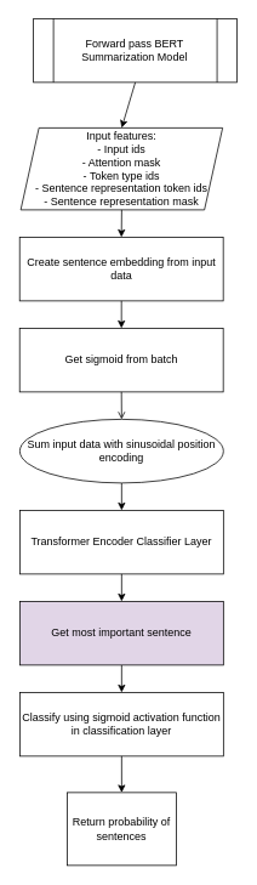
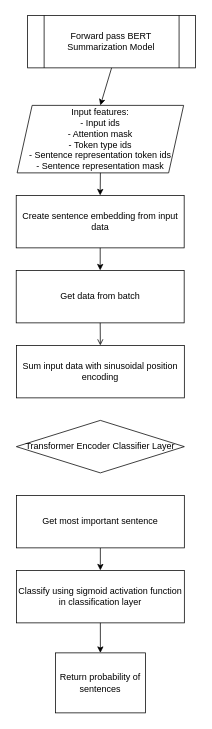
  <mxCell id="0" />
  <mxCell id="1" parent="0" />
  <mxCell id="2" value="Forward pass BERT Summarization Model" style="shape=process;whiteSpace=wrap;html=1;backgroundOutline=1;" parent="1" vertex="1"><mxGeometry x="36" y="20" width="223.94" height="70" as="geometry" /></mxCell>
- <mxCell id="3" value="Get sigmoid from batch" style="rounded=0;whiteSpace=wrap;html=1;" parent="1" vertex="1"><mxGeometry x="20.78" y="360" width="223.94" height="70" as="geometry" /></mxCell>
- <mxCell id="4" value="Transformer Encoder Classifier Layer" style="rounded=0;whiteSpace=wrap;html=1;" parent="1" vertex="1"><mxGeometry x="21" y="560" width="223.94" height="70" as="geometry" /></mxCell>
- <mxCell id="5" value="" style="endArrow=classic;html=1;exitX=0.5;exitY=1;exitDx=0;exitDy=0;entryX=0.5;entryY=0;entryDx=0;entryDy=0;" parent="1" source="12" target="4" edge="1"><mxGeometry width="50" height="50" relative="1" as="geometry"><mxPoint x="158" y="780" as="sourcePoint" /><mxPoint x="168" y="550" as="targetPoint" /></mxGeometry></mxCell>
+ <mxCell id="3" value="Get data from batch" style="rounded=0;whiteSpace=wrap;html=1;" parent="1" vertex="1"><mxGeometry x="20.78" y="360" width="223.94" height="70" as="geometry" /></mxCell>
+ <mxCell id="4" value="Transformer Encoder Classifier Layer" style="rhombus;whiteSpace=wrap;html=1;" parent="1" vertex="1"><mxGeometry x="21" y="560" width="223.94" height="70" as="geometry" /></mxCell>
  <mxCell id="6" value="Classify using sigmoid activation function in classification layer" style="rounded=0;whiteSpace=wrap;html=1;" parent="1" vertex="1"><mxGeometry x="21" y="760" width="223.94" height="70" as="geometry" /></mxCell>
  <mxCell id="7" value="" style="endArrow=classic;html=1;entryX=0.5;entryY=0;entryDx=0;entryDy=0;exitX=0.5;exitY=1;exitDx=0;exitDy=0;" parent="1" source="13" target="6" edge="1"><mxGeometry width="50" height="50" relative="1" as="geometry"><mxPoint x="148" y="1100" as="sourcePoint" /><mxPoint x="168" y="1140" as="targetPoint" /></mxGeometry></mxCell>
  <mxCell id="8" value="Return probability of sentences" style="whiteSpace=wrap;html=1;rounded=0;" parent="1" vertex="1"><mxGeometry x="73" y="870" width="120" height="80" as="geometry" /></mxCell>
  <mxCell id="9" value="" style="endArrow=classic;html=1;exitX=0.5;exitY=1;exitDx=0;exitDy=0;entryX=0.5;entryY=0;entryDx=0;entryDy=0;" parent="1" source="6" target="8" edge="1"><mxGeometry width="50" height="50" relative="1" as="geometry"><mxPoint x="238" y="1340" as="sourcePoint" /><mxPoint x="288" y="1290" as="targetPoint" /></mxGeometry></mxCell>
  <mxCell id="10" value="Input features:&lt;br&gt;- Input ids&lt;br&gt;- Attention mask&lt;br&gt;- Token type ids&lt;br&gt;- Sentence representation token ids&lt;br&gt;- Sentence representation mask" style="shape=parallelogram;perimeter=parallelogramPerimeter;whiteSpace=wrap;html=1;fixedSize=1;" parent="1" vertex="1"><mxGeometry x="22" y="140" width="222" height="90" as="geometry" /></mxCell>
  <mxCell id="11" value="Create sentence embedding from input data" style="rounded=0;whiteSpace=wrap;html=1;" parent="1" vertex="1"><mxGeometry x="20.78" y="260" width="223.94" height="70" as="geometry" /></mxCell>
- <mxCell id="12" value="Sum input data with sinusoidal position encoding" style="ellipse;whiteSpace=wrap;html=1;" parent="1" vertex="1"><mxGeometry x="21" y="460" width="223.94" height="70" as="geometry" /></mxCell>
- <mxCell id="13" value="Get most important sentence" style="rounded=0;whiteSpace=wrap;html=1;fillColor=#e1d5e7;" parent="1" vertex="1"><mxGeometry x="21" y="660" width="223.94" height="70" as="geometry" /></mxCell>
+ <mxCell id="12" value="Sum input data with sinusoidal position encoding" style="rounded=0;whiteSpace=wrap;html=1;" parent="1" vertex="1"><mxGeometry x="21" y="460" width="223.94" height="70" as="geometry" /></mxCell>
+ <mxCell id="13" value="Get most important sentence" style="rounded=0;whiteSpace=wrap;html=1;" parent="1" vertex="1"><mxGeometry x="21" y="660" width="223.94" height="70" as="geometry" /></mxCell>
  <mxCell id="14" value="" style="endArrow=classic;html=1;exitX=0.5;exitY=1;exitDx=0;exitDy=0;entryX=0.5;entryY=0;entryDx=0;entryDy=0;" parent="1" source="2" target="10" edge="1"><mxGeometry width="50" height="50" relative="1" as="geometry"><mxPoint x="138" y="150" as="sourcePoint" /><mxPoint x="198" y="150" as="targetPoint" /></mxGeometry></mxCell>
  <mxCell id="15" value="" style="endArrow=classic;html=1;exitX=0.5;exitY=1;exitDx=0;exitDy=0;entryX=0.5;entryY=0;entryDx=0;entryDy=0;" parent="1" source="10" target="11" edge="1"><mxGeometry width="50" height="50" relative="1" as="geometry"><mxPoint x="193" y="350" as="sourcePoint" /><mxPoint x="194" y="420" as="targetPoint" /></mxGeometry></mxCell>
  <mxCell id="16" value="" style="endArrow=classic;html=1;exitX=0.5;exitY=1;exitDx=0;exitDy=0;entryX=0.5;entryY=0;entryDx=0;entryDy=0;" parent="1" source="11" target="3" edge="1"><mxGeometry width="50" height="50" relative="1" as="geometry"><mxPoint x="142" y="500" as="sourcePoint" /><mxPoint x="168" y="510" as="targetPoint" /></mxGeometry></mxCell>
  <mxCell id="17" value="" style="endArrow=open;html=1;exitX=0.5;exitY=1;exitDx=0;exitDy=0;entryX=0.5;entryY=0;entryDx=0;entryDy=0;" parent="1" source="3" target="12" edge="1"><mxGeometry width="50" height="50" relative="1" as="geometry"><mxPoint x="142.75" y="640" as="sourcePoint" /><mxPoint x="178" y="650" as="targetPoint" /></mxGeometry></mxCell>
- <mxCell id="18" value="" style="endArrow=classic;html=1;exitX=0.5;exitY=1;exitDx=0;exitDy=0;entryX=0.5;entryY=0;entryDx=0;entryDy=0;" parent="1" source="4" target="13" edge="1"><mxGeometry width="50" height="50" relative="1" as="geometry"><mxPoint x="148" y="920" as="sourcePoint" /><mxPoint x="178" y="970" as="targetPoint" /></mxGeometry></mxCell>
